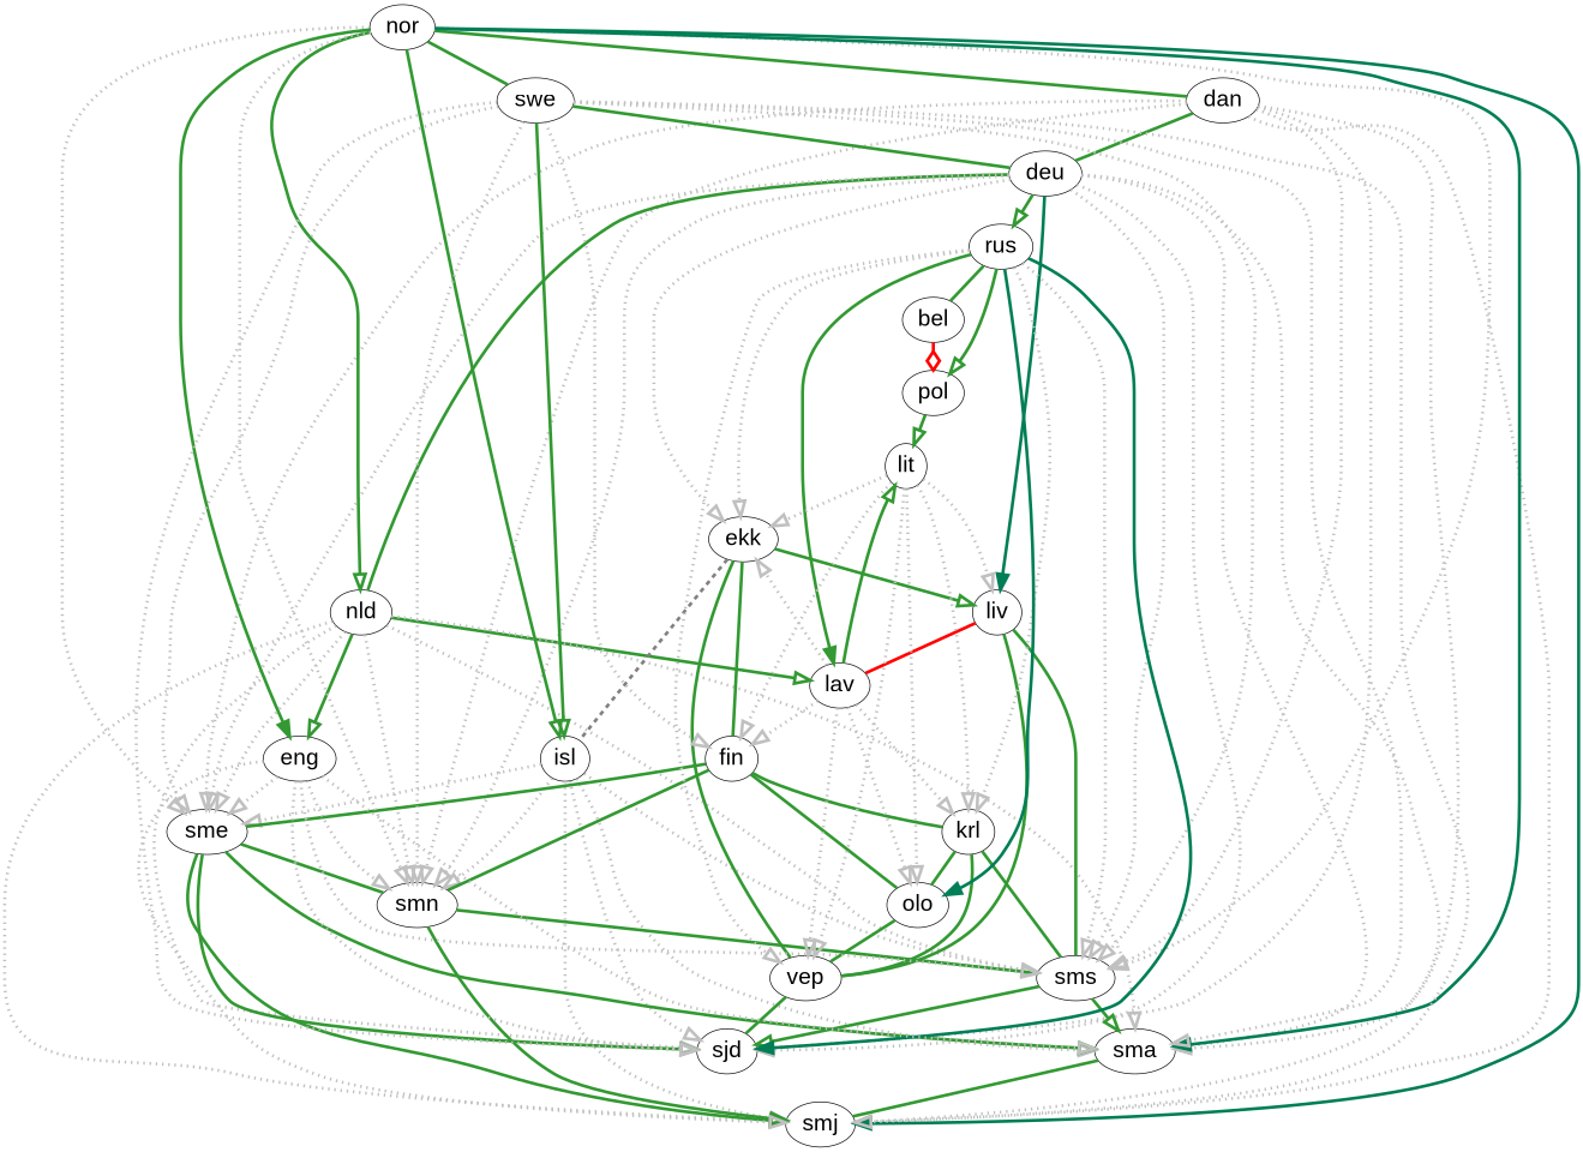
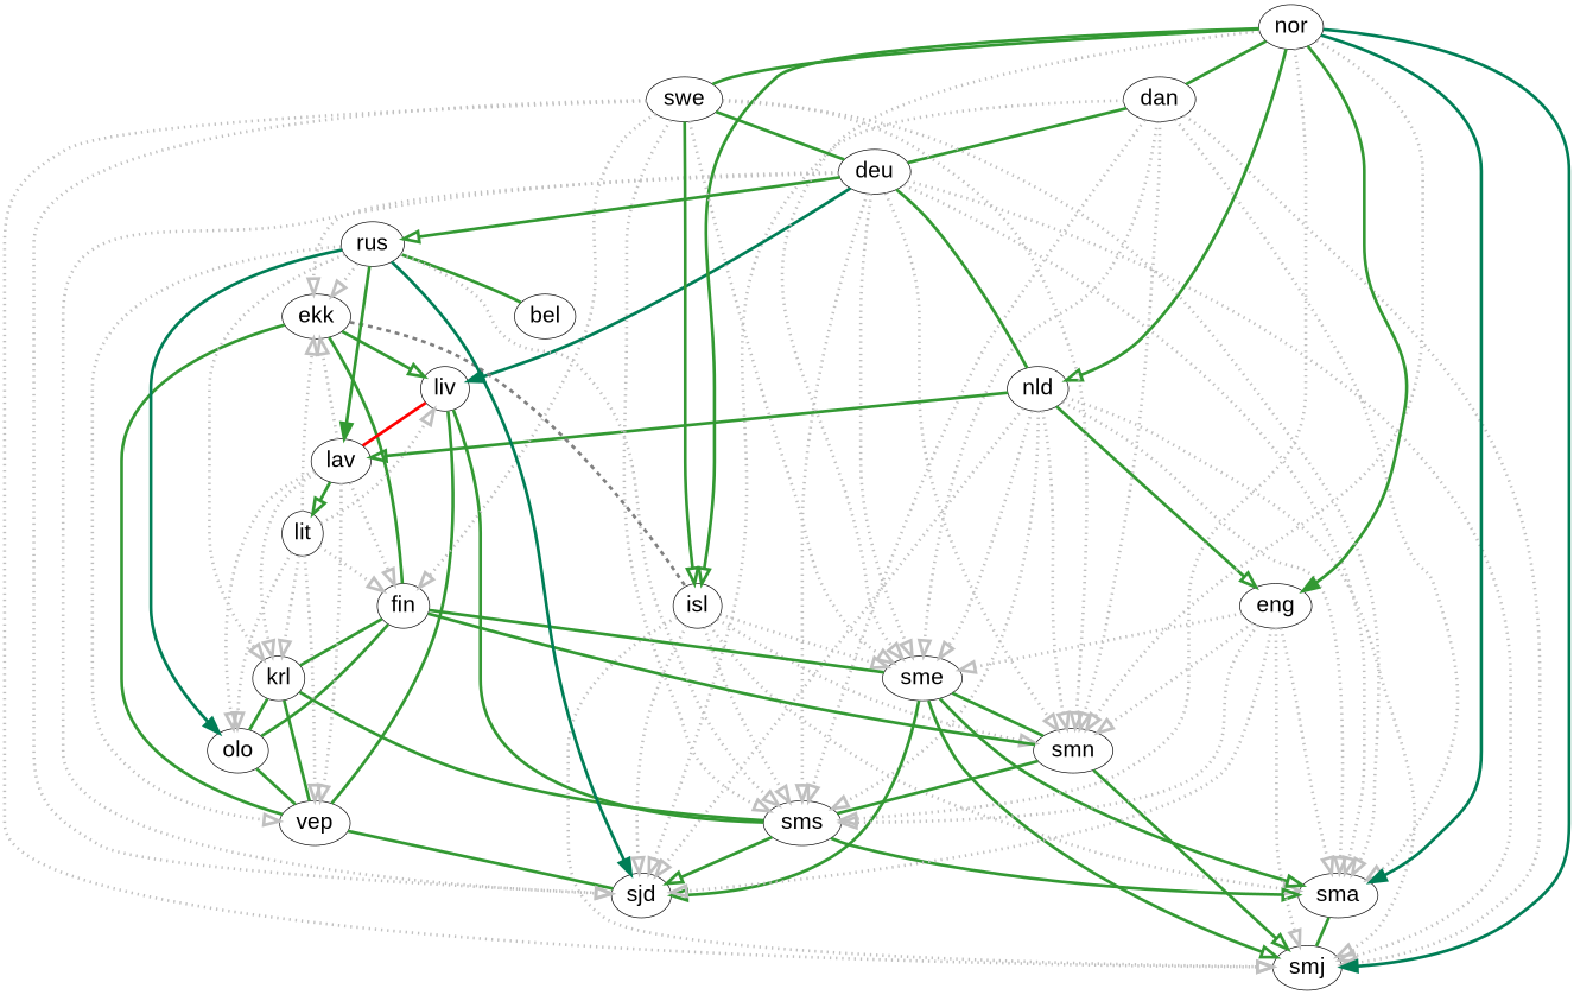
  digraph {
    splines=true
    node [fontcolor=black fontname=Arial fontsize=30]
    edge [arrowhead=onormal arrowsize=2 color="#c0c0c0ff" penwidth=4 style=dotted]
    bel [height=0.05 width=0.1]
    dan [height=0.05 width=0.1]
    deu [height=0.05 width=0.1]
    nld [height=0.05 width=0.1]
    ekk [height=0.05 width=0.1]
    isl [height=0.05 width=0.1]
    fin [height=0.05 width=0.1]
    krl [height=0.05 width=0.1]
    olo [height=0.05 width=0.1]
    sme [height=0.05 width=0.1]
    smn [height=0.05 width=0.1]
    sms [height=0.05 width=0.1]
    vep [height=0.05 width=0.1]
    lav [height=0.05 width=0.1]
    liv [height=0.05 width=0.1]
    nor [height=0.05 width=0.1]
    swe [height=0.05 width=0.1]
    rus [height=0.05 width=0.1]
    sjd [height=0.05 width=0.1]
    sma [height=0.05 width=0.1]
    smj [height=0.05 width=0.1]
-   pol [height=0.05 width=0.1]
    eng [height=0.05 width=0.1]
    lit [height=0.05 width=0.1]
    subgraph sub_1 {
    }
    subgraph sub_2 {
      bel
      dan
      deu
      nld
      ekk
      isl
      fin
      krl
      olo
      sme
      smn
      sms
      vep
      lav
      liv
      nor
      swe
      rus
      sjd
      sma
      smj
    }
    subgraph sub_3 {
      bel
      dan
      deu
      nld
      ekk
      isl
      fin
      krl
      olo
      sme
      smn
      sms
      vep
      lav
      liv
      nor
      swe
      rus
      sjd
      sma
      smj
-     pol
      eng
      lit
    }
    subgraph sub_4 {
    }
-   bel -> pol [arrowhead=odiamond color="#ff0000ff" style=""]
    dan -> deu [color="#339933ff" dir=none arrowhead="" arrowsize="" style=""]
    dan -> sme
    dan -> smn
    dan -> sms
    dan -> sjd
    dan -> sma
    dan -> smj
    deu -> nld [color="#339933ff" dir=none arrowhead="" arrowsize="" style=""]
    deu -> ekk
    deu -> sme
    deu -> smn
    deu -> sms
    deu -> liv [color="#007e56ff" arrowhead="" style=""]
    deu -> rus [color="#339933ff" style=""]
    deu -> sjd
    deu -> sma
    deu -> smj
    nld -> sme
    nld -> smn
    nld -> sms
    nld -> lav [color="#339933ff" style=""]
    nld -> sjd
    nld -> sma
    nld -> smj
    nld -> eng [color="#339933ff" style=""]
    ekk -> isl [color="#808080ff" dir=none style=dashed arrowhead="" arrowsize=""]
    ekk -> liv [color="#339933ff" style=""]
    isl -> sme
    isl -> smn
    isl -> sms
    isl -> sjd
    isl -> sma
    isl -> smj
    fin -> ekk [color="#339933ff" dir=none arrowhead="" arrowsize="" style=""]
    fin -> krl [color="#339933ff" dir=none arrowhead="" arrowsize="" style=""]
    fin -> olo [color="#339933ff" dir=none arrowhead="" arrowsize="" style=""]
    fin -> sme [color="#339933ff" dir=none arrowhead="" arrowsize="" style=""]
    fin -> smn [color="#339933ff" dir=none arrowhead="" arrowsize="" style=""]
    krl -> olo [color="#339933ff" dir=none arrowhead="" arrowsize="" style=""]
    krl -> sms [color="#339933ff" dir=none arrowhead="" arrowsize="" style=""]
    krl -> vep [color="#339933ff" dir=none arrowhead="" arrowsize="" style=""]
    olo -> vep [color="#339933ff" dir=none arrowhead="" arrowsize="" style=""]
    sme -> smn [color="#339933ff" dir=none arrowhead="" arrowsize="" style=""]
    sme -> sjd [color="#339933ff" style=""]
    sme -> sma [color="#339933ff" style=""]
    sme -> smj [color="#339933ff" style=""]
    smn -> sms [color="#339933ff" dir=none arrowhead="" arrowsize="" style=""]
    smn -> smj [color="#339933ff" style=""]
    sms -> sjd [color="#339933ff" style=""]
    sms -> sma [color="#339933ff" style=""]
    vep -> ekk [color="#339933ff" dir=none arrowhead="" arrowsize="" style=""]
    vep -> liv [color="#339933ff" dir=none arrowhead="" arrowsize="" style=""]
    vep -> sjd [color="#339933ff" dir=none arrowhead="" arrowsize="" style=""]
    lav -> ekk
    lav -> fin
    lav -> krl
    lav -> olo
    lav -> vep
    lav -> lit [color="#339933ff" style=""]
    liv -> sms [color="#339933ff" dir=none arrowhead="" arrowsize="" style=""]
    liv -> lav [color="#ff0000ff" dir=none arrowhead="" arrowsize="" style=""]
    nor -> dan [color="#339933ff" dir=none arrowhead="" arrowsize="" style=""]
    nor -> nld [color="#339933ff" style=""]
    nor -> isl [color="#339933ff" style=""]
    nor -> sme
    nor -> smn
    nor -> sms
    nor -> swe [color="#339933ff" dir=none arrowhead="" arrowsize="" style=""]
    nor -> sma [color="#007e56ff" arrowhead="" style=""]
    nor -> smj [color="#007e56ff" arrowhead="" style=""]
    nor -> eng [color="#339933ff" arrowhead="" style=""]
    swe -> deu [color="#339933ff" dir=none arrowhead="" arrowsize="" style=""]
    swe -> isl [color="#339933ff" style=""]
    swe -> fin
    swe -> sme
    swe -> smn
    swe -> sms
    swe -> sjd
    swe -> sma
    swe -> smj
    rus -> bel [color="#339933ff" dir=none arrowhead="" arrowsize="" style=""]
    rus -> ekk
    rus -> krl
    rus -> olo [color="#007e56ff" arrowhead="" style=""]
    rus -> sms
    rus -> vep
    rus -> lav [color="#339933ff" arrowhead="" style=""]
    rus -> sjd [color="#007e56ff" arrowhead="" style=""]
-   rus -> pol [color="#339933ff" style=""]
    sma -> smj [color="#339933ff" dir=none arrowhead="" arrowsize="" style=""]
-   pol -> lit [color="#339933ff" style=""]
    eng -> sme
    eng -> smn
    eng -> sms
    eng -> sjd
    eng -> sma
    eng -> smj
    lit -> ekk
    lit -> fin
    lit -> krl
    lit -> olo
    lit -> vep
    lit -> liv
  }
